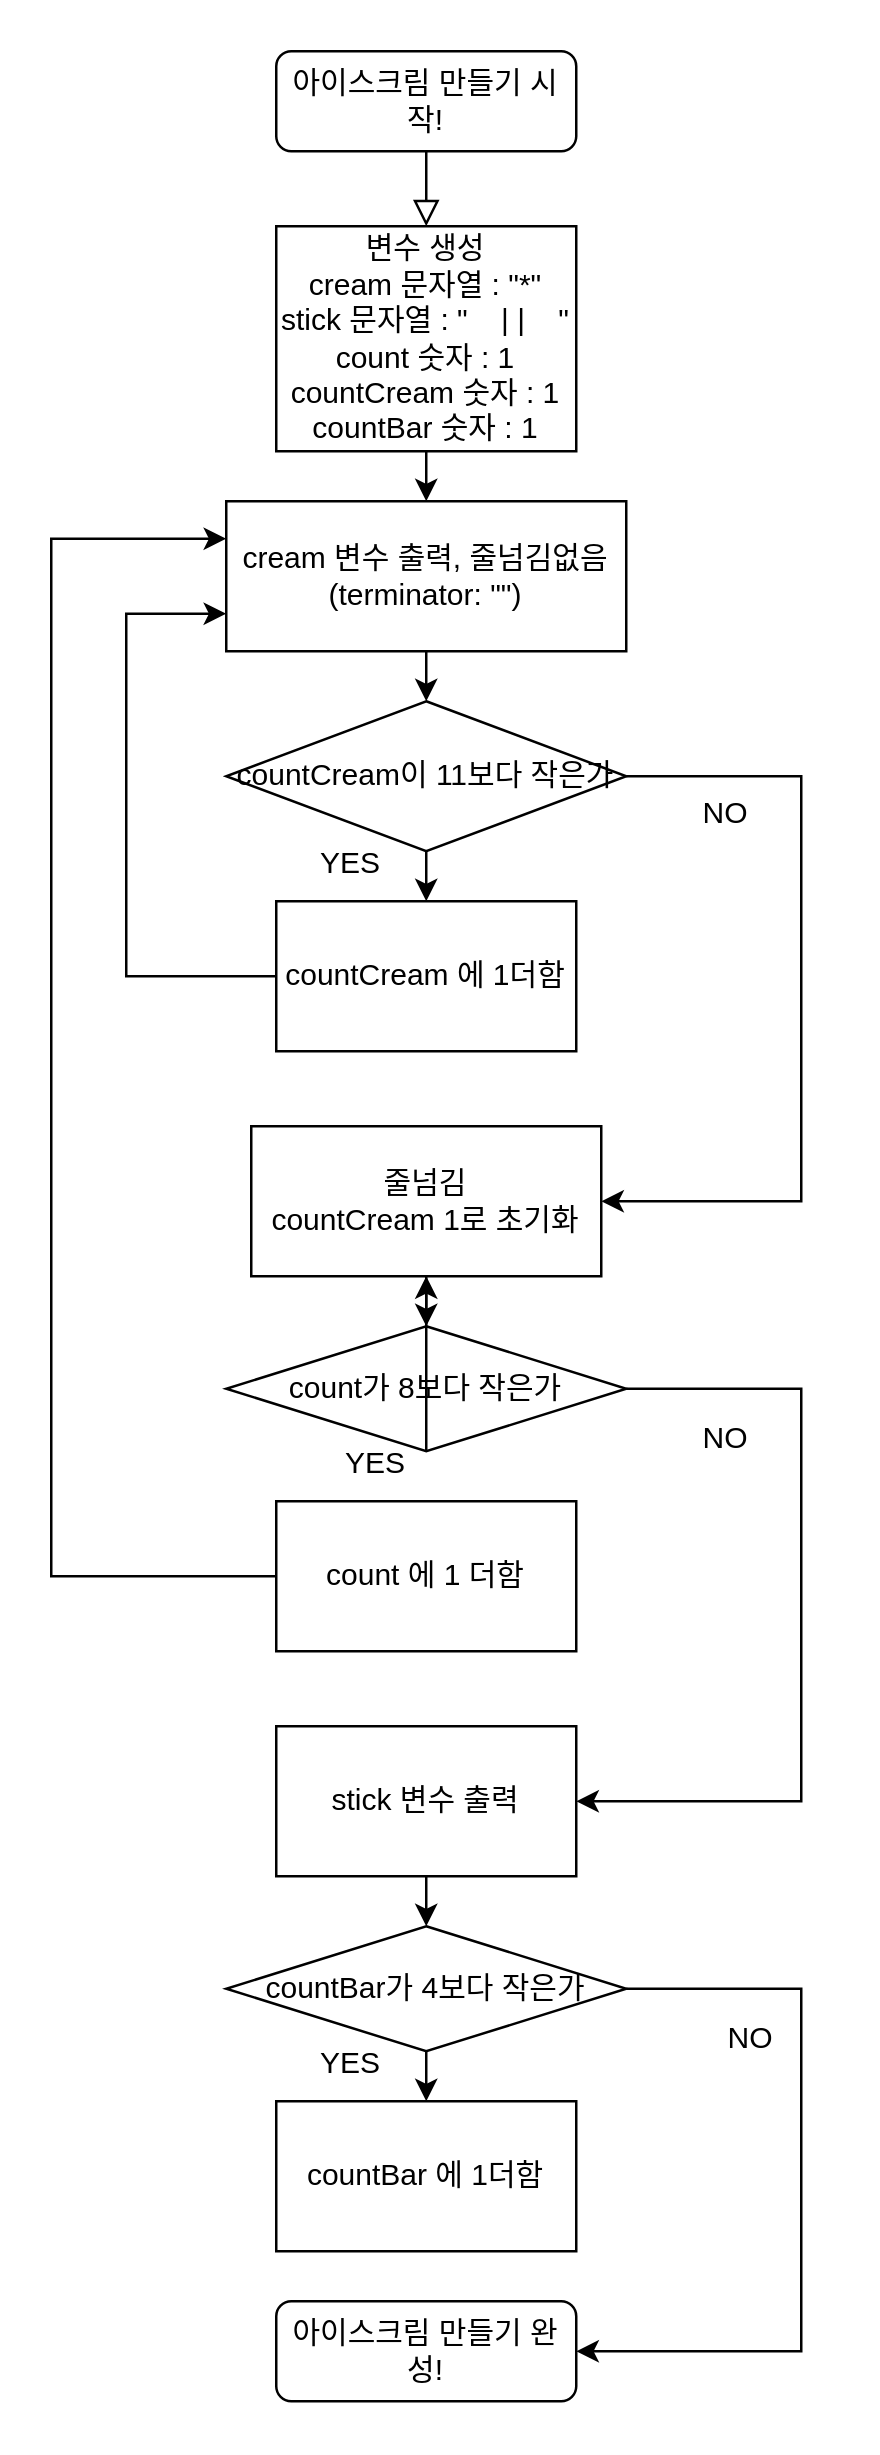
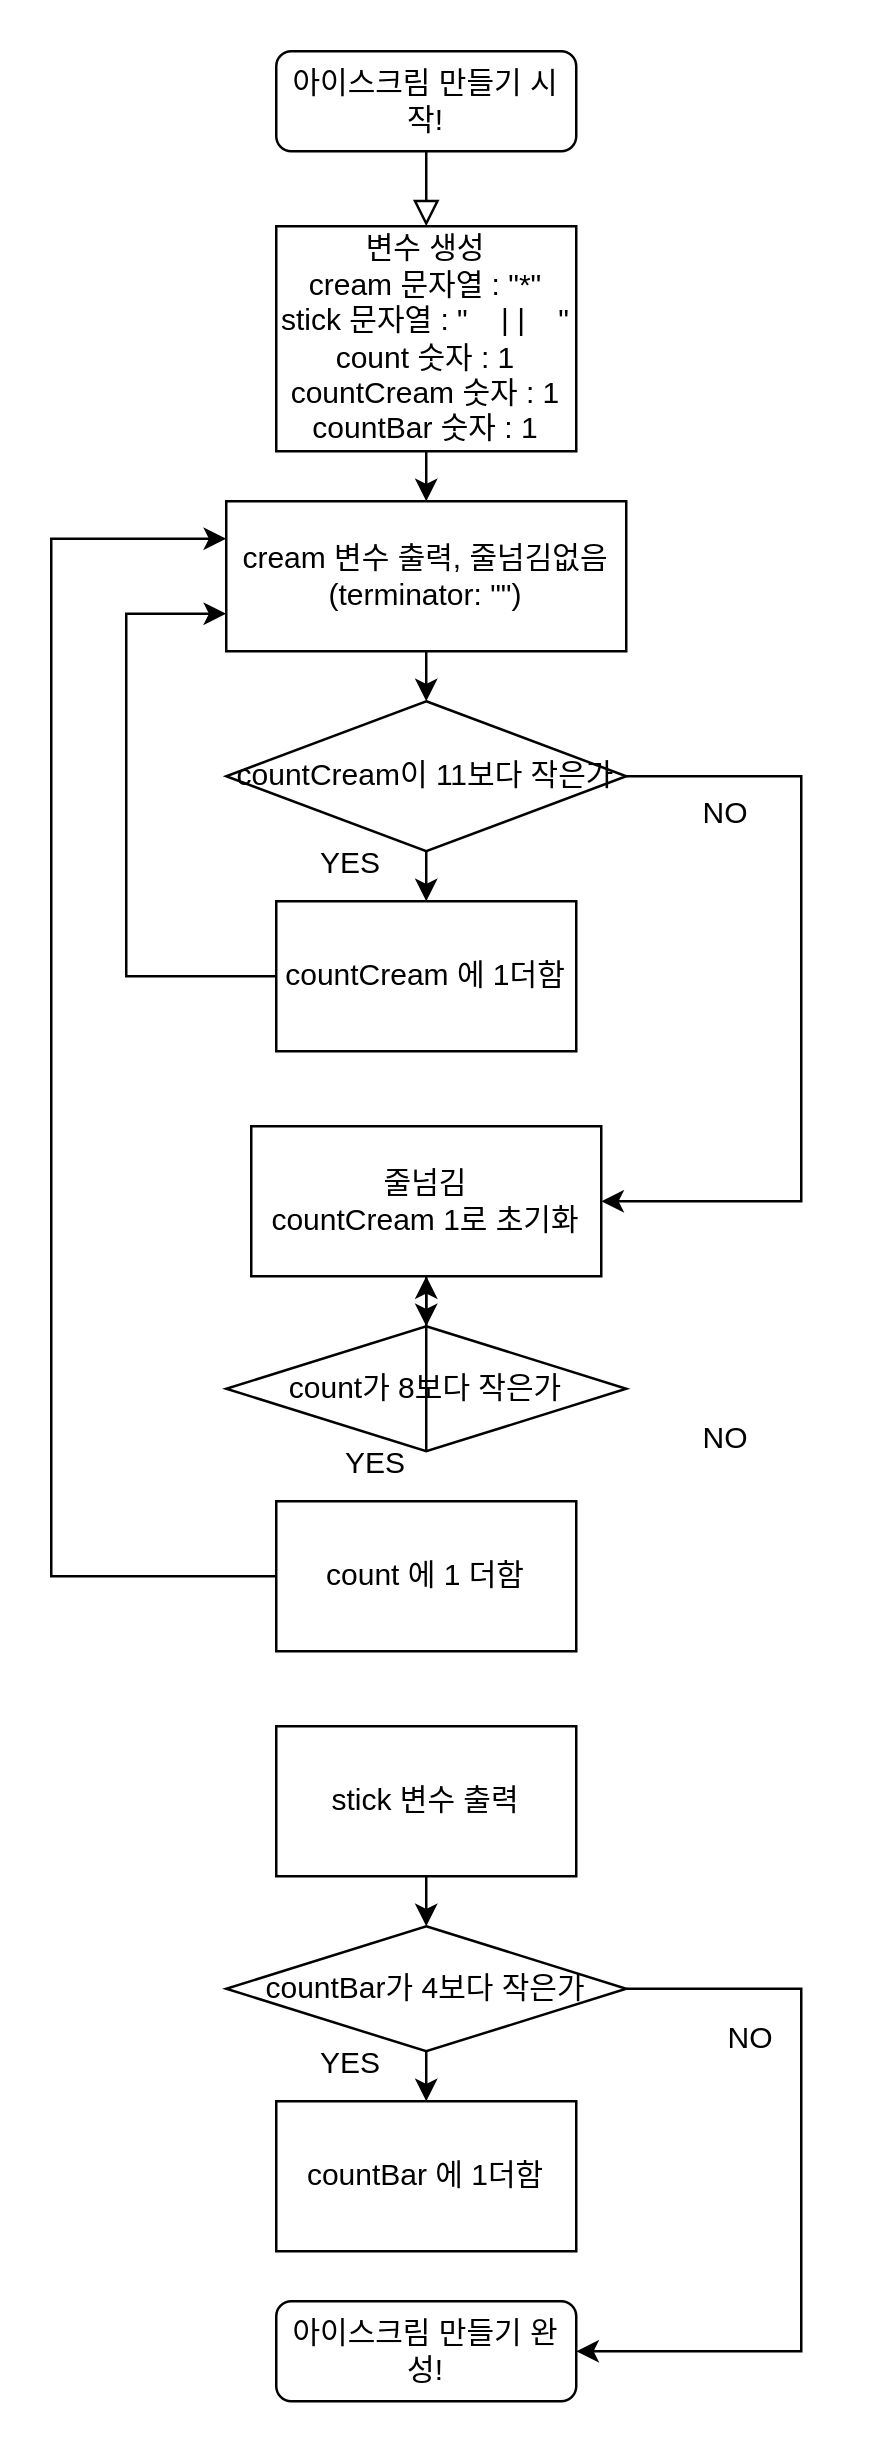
  <mxCell id="0" />
  <mxCell id="1" parent="0" />
  <mxCell id="2" value="" style="rounded=0;html=1;jettySize=auto;orthogonalLoop=1;fontSize=11;endArrow=block;endFill=0;endSize=8;strokeWidth=1;shadow=0;labelBackgroundColor=none;edgeStyle=orthogonalEdgeStyle;entryX=0.5;entryY=0;entryDx=0;entryDy=0;" parent="1" source="3" target="4" edge="1"><mxGeometry relative="1" as="geometry"><mxPoint x="180" y="80" as="targetPoint" /></mxGeometry></mxCell>
  <mxCell id="3" value="아이스크림 만들기 시작!" style="rounded=1;whiteSpace=wrap;html=1;fontSize=12;glass=0;strokeWidth=1;shadow=0;" parent="1" vertex="1"><mxGeometry x="110" y="20" width="120" height="40" as="geometry" /></mxCell>
  <mxCell id="4" value="변수 생성&lt;br&gt;cream 문자열 : &quot;*&quot;&lt;br&gt;stick 문자열 : &quot;&amp;nbsp; &amp;nbsp; | |&amp;nbsp; &amp;nbsp; &quot;&lt;br&gt;count 숫자 : 1&lt;br&gt;countCream 숫자 : 1&lt;br&gt;countBar 숫자 : 1" style="rounded=0;whiteSpace=wrap;html=1;" vertex="1" parent="1"><mxGeometry x="110" y="90" width="120" height="90" as="geometry" /></mxCell>
  <mxCell id="5" value="cream 변수 출력, 줄넘김없음&lt;br&gt;(terminator: &quot;&quot;)" style="rounded=0;whiteSpace=wrap;html=1;" vertex="1" parent="1"><mxGeometry x="90" y="200" width="160" height="60" as="geometry" /></mxCell>
  <mxCell id="6" value="countCream이 11보다 작은가" style="rhombus;whiteSpace=wrap;html=1;" vertex="1" parent="1"><mxGeometry x="90" y="280" width="160" height="60" as="geometry" /></mxCell>
  <mxCell id="7" value="countCream 에 1더함" style="rounded=0;whiteSpace=wrap;html=1;" vertex="1" parent="1"><mxGeometry x="110" y="360" width="120" height="60" as="geometry" /></mxCell>
  <mxCell id="8" value="" style="endArrow=classic;html=1;rounded=0;exitX=0.5;exitY=1;exitDx=0;exitDy=0;entryX=0.5;entryY=0;entryDx=0;entryDy=0;" edge="1" parent="1" source="5" target="6"><mxGeometry width="50" height="50" relative="1" as="geometry"><mxPoint x="310" y="530" as="sourcePoint" /><mxPoint x="360" y="480" as="targetPoint" /></mxGeometry></mxCell>
  <mxCell id="9" value="" style="endArrow=classic;html=1;rounded=0;exitX=0.5;exitY=1;exitDx=0;exitDy=0;entryX=0.5;entryY=0;entryDx=0;entryDy=0;" edge="1" parent="1" source="6" target="7"><mxGeometry width="50" height="50" relative="1" as="geometry"><mxPoint x="310" y="530" as="sourcePoint" /><mxPoint x="360" y="480" as="targetPoint" /></mxGeometry></mxCell>
  <mxCell id="10" value="YES" style="text;html=1;strokeColor=none;fillColor=none;align=center;verticalAlign=middle;whiteSpace=wrap;rounded=0;" vertex="1" parent="1"><mxGeometry x="110" y="330" width="60" height="30" as="geometry" /></mxCell>
  <mxCell id="11" value="" style="endArrow=classic;html=1;rounded=0;exitX=0;exitY=0.5;exitDx=0;exitDy=0;entryX=0;entryY=0.75;entryDx=0;entryDy=0;" edge="1" parent="1" source="7" target="5"><mxGeometry width="50" height="50" relative="1" as="geometry"><mxPoint x="310" y="530" as="sourcePoint" /><mxPoint x="360" y="480" as="targetPoint" /><Array as="points"><mxPoint x="50" y="390" /><mxPoint x="50" y="245" /></Array></mxGeometry></mxCell>
  <mxCell id="12" value="NO" style="text;html=1;strokeColor=none;fillColor=none;align=center;verticalAlign=middle;whiteSpace=wrap;rounded=0;" vertex="1" parent="1"><mxGeometry x="260" y="310" width="60" height="30" as="geometry" /></mxCell>
  <mxCell id="13" value="" style="endArrow=classic;html=1;rounded=0;exitX=1;exitY=0.5;exitDx=0;exitDy=0;entryX=1;entryY=0.5;entryDx=0;entryDy=0;" edge="1" parent="1" source="6" target="18"><mxGeometry width="50" height="50" relative="1" as="geometry"><mxPoint x="310" y="520" as="sourcePoint" /><mxPoint x="230" y="480" as="targetPoint" /><Array as="points"><mxPoint x="320" y="310" /><mxPoint x="320" y="480" /></Array></mxGeometry></mxCell>
  <mxCell id="14" value="count가 8보다 작은가" style="rhombus;whiteSpace=wrap;html=1;" vertex="1" parent="1"><mxGeometry x="90" y="530" width="160" height="50" as="geometry" /></mxCell>
  <mxCell id="15" value="YES" style="text;html=1;strokeColor=none;fillColor=none;align=center;verticalAlign=middle;whiteSpace=wrap;rounded=0;" vertex="1" parent="1"><mxGeometry x="120" y="570" width="60" height="30" as="geometry" /></mxCell>
  <mxCell id="16" value="" style="endArrow=classic;html=1;rounded=0;entryX=0;entryY=0.25;entryDx=0;entryDy=0;exitX=0;exitY=0.5;exitDx=0;exitDy=0;" edge="1" parent="1" source="20" target="5"><mxGeometry width="50" height="50" relative="1" as="geometry"><mxPoint x="80" y="640" as="sourcePoint" /><mxPoint x="360" y="470" as="targetPoint" /><Array as="points"><mxPoint x="20" y="630" /><mxPoint x="20" y="215" /></Array></mxGeometry></mxCell>
  <mxCell id="17" value="" style="endArrow=classic;html=1;rounded=0;exitX=0.5;exitY=1;exitDx=0;exitDy=0;entryX=0.5;entryY=0;entryDx=0;entryDy=0;" edge="1" parent="1" target="14"><mxGeometry width="50" height="50" relative="1" as="geometry"><mxPoint x="170" y="510" as="sourcePoint" /><mxPoint x="360" y="460" as="targetPoint" /></mxGeometry></mxCell>
  <mxCell id="18" value="줄넘김&lt;br&gt;countCream 1로 초기화" style="rounded=0;whiteSpace=wrap;html=1;" vertex="1" parent="1"><mxGeometry x="100" y="450" width="140" height="60" as="geometry" /></mxCell>
  <mxCell id="19" value="" style="endArrow=classic;html=1;rounded=0;exitX=0.5;exitY=1;exitDx=0;exitDy=0;entryX=0.5;entryY=0;entryDx=0;entryDy=0;" edge="1" parent="1" source="4" target="5"><mxGeometry width="50" height="50" relative="1" as="geometry"><mxPoint x="310" y="510" as="sourcePoint" /><mxPoint x="360" y="460" as="targetPoint" /></mxGeometry></mxCell>
  <mxCell id="20" value="count 에 1 더함" style="rounded=0;whiteSpace=wrap;html=1;" vertex="1" parent="1"><mxGeometry x="110" y="600" width="120" height="60" as="geometry" /></mxCell>
  <mxCell id="21" value="" style="endArrow=classic;html=1;rounded=0;exitX=0.5;exitY=1;exitDx=0;exitDy=0;" edge="1" parent="1" source="14" target="18"><mxGeometry width="50" height="50" relative="1" as="geometry"><mxPoint x="310" y="510" as="sourcePoint" /><mxPoint x="360" y="460" as="targetPoint" /></mxGeometry></mxCell>
  <mxCell id="22" style="edgeStyle=orthogonalEdgeStyle;rounded=0;orthogonalLoop=1;jettySize=auto;html=1;exitX=0.5;exitY=1;exitDx=0;exitDy=0;entryX=0.5;entryY=0;entryDx=0;entryDy=0;" edge="1" parent="1" source="23" target="27"><mxGeometry relative="1" as="geometry" /></mxCell>
  <mxCell id="23" value="stick 변수 출력" style="rounded=0;whiteSpace=wrap;html=1;" vertex="1" parent="1"><mxGeometry x="110" y="690" width="120" height="60" as="geometry" /></mxCell>
- <mxCell id="24" value="" style="endArrow=classic;html=1;rounded=0;exitX=1;exitY=0.5;exitDx=0;exitDy=0;entryX=1;entryY=0.5;entryDx=0;entryDy=0;" edge="1" parent="1" source="14" target="23"><mxGeometry width="50" height="50" relative="1" as="geometry"><mxPoint x="310" y="510" as="sourcePoint" /><mxPoint x="360" y="460" as="targetPoint" /><Array as="points"><mxPoint x="320" y="555" /><mxPoint x="320" y="720" /></Array></mxGeometry></mxCell>
  <mxCell id="25" value="NO" style="text;html=1;strokeColor=none;fillColor=none;align=center;verticalAlign=middle;whiteSpace=wrap;rounded=0;" vertex="1" parent="1"><mxGeometry x="260" y="560" width="60" height="30" as="geometry" /></mxCell>
  <mxCell id="26" style="edgeStyle=orthogonalEdgeStyle;rounded=0;orthogonalLoop=1;jettySize=auto;html=1;exitX=1;exitY=0.5;exitDx=0;exitDy=0;entryX=1;entryY=0.5;entryDx=0;entryDy=0;" edge="1" parent="1" source="27" target="30"><mxGeometry relative="1" as="geometry"><Array as="points"><mxPoint x="320" y="795" /><mxPoint x="320" y="940" /></Array></mxGeometry></mxCell>
  <mxCell id="27" value="countBar가 4보다 작은가" style="rhombus;whiteSpace=wrap;html=1;" vertex="1" parent="1"><mxGeometry x="90" y="770" width="160" height="50" as="geometry" /></mxCell>
  <mxCell id="28" value="" style="endArrow=classic;html=1;rounded=0;exitX=0.5;exitY=1;exitDx=0;exitDy=0;entryX=0.5;entryY=0;entryDx=0;entryDy=0;" edge="1" parent="1" source="27" target="31"><mxGeometry width="50" height="50" relative="1" as="geometry"><mxPoint x="310" y="510" as="sourcePoint" /><mxPoint x="360" y="460" as="targetPoint" /><Array as="points" /></mxGeometry></mxCell>
  <mxCell id="29" value="YES" style="text;html=1;strokeColor=none;fillColor=none;align=center;verticalAlign=middle;whiteSpace=wrap;rounded=0;" vertex="1" parent="1"><mxGeometry x="110" y="810" width="60" height="30" as="geometry" /></mxCell>
  <mxCell id="30" value="아이스크림 만들기 완성!" style="rounded=1;whiteSpace=wrap;html=1;fontSize=12;glass=0;strokeWidth=1;shadow=0;" vertex="1" parent="1"><mxGeometry x="110" y="920" width="120" height="40" as="geometry" /></mxCell>
  <mxCell id="31" value="countBar 에 1더함" style="rounded=0;whiteSpace=wrap;html=1;" vertex="1" parent="1"><mxGeometry x="110" y="840" width="120" height="60" as="geometry" /></mxCell>
  <mxCell id="32" value="NO" style="text;html=1;strokeColor=none;fillColor=none;align=center;verticalAlign=middle;whiteSpace=wrap;rounded=0;" vertex="1" parent="1"><mxGeometry x="270" y="800" width="60" height="30" as="geometry" /></mxCell>
